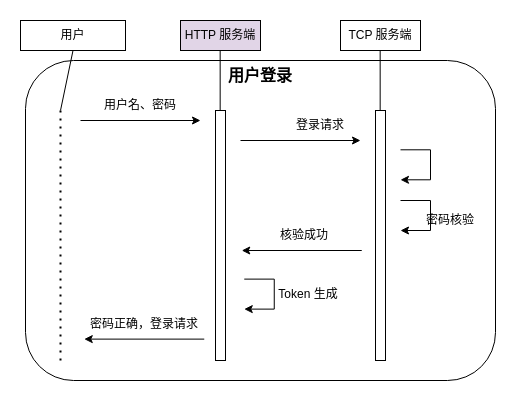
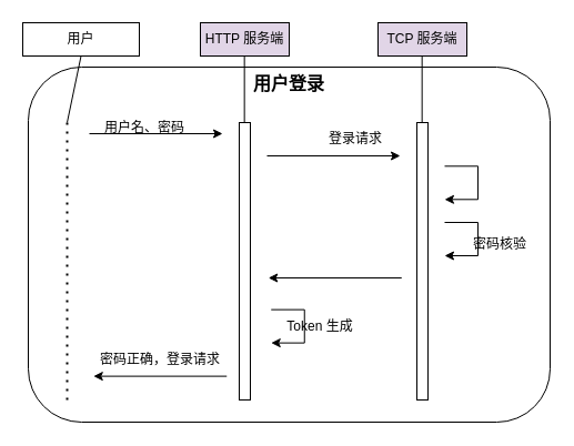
  <mxCell id="0" />
  <mxCell id="1" parent="0" />
  <mxCell id="2" value="" style="rounded=1;whiteSpace=wrap;html=1;" parent="1" vertex="1"><mxGeometry x="25" y="60" width="470" height="320" as="geometry" /></mxCell>
  <mxCell id="3" value="用户" style="rounded=0;whiteSpace=wrap;html=1;" parent="1" vertex="1"><mxGeometry x="20" y="20" width="105" height="30" as="geometry" /></mxCell>
  <mxCell id="4" value="HTTP 服务端" style="rounded=0;whiteSpace=wrap;html=1;fillColor=#e1d5e7;" parent="1" vertex="1"><mxGeometry x="180" y="20" width="80" height="30" as="geometry" /></mxCell>
- <mxCell id="5" value="TCP 服务端" style="rounded=0;whiteSpace=wrap;html=1;" parent="1" vertex="1"><mxGeometry x="340" y="20" width="80" height="30" as="geometry" /></mxCell>
+ <mxCell id="5" value="TCP 服务端" style="rounded=0;whiteSpace=wrap;html=1;fillColor=#e1d5e7;" parent="1" vertex="1"><mxGeometry x="340" y="20" width="80" height="30" as="geometry" /></mxCell>
  <mxCell id="6" value="" style="endArrow=none;dashed=1;html=1;dashPattern=1 3;strokeWidth=2;rounded=0;" parent="1" edge="1"><mxGeometry width="50" height="50" relative="1" as="geometry"><mxPoint x="60" y="360" as="sourcePoint" /><mxPoint x="60" y="110" as="targetPoint" /></mxGeometry></mxCell>
  <mxCell id="7" value="" style="rounded=0;whiteSpace=wrap;html=1;" parent="1" vertex="1"><mxGeometry x="215" y="110" width="10" height="250" as="geometry" /></mxCell>
  <mxCell id="8" value="" style="rounded=0;whiteSpace=wrap;html=1;" parent="1" vertex="1"><mxGeometry x="375" y="110" width="10" height="250" as="geometry" /></mxCell>
  <mxCell id="9" value="" style="endArrow=classic;html=1;rounded=0;" parent="1" edge="1"><mxGeometry width="50" height="50" relative="1" as="geometry"><mxPoint x="80" y="120" as="sourcePoint" /><mxPoint x="200" y="120" as="targetPoint" /></mxGeometry></mxCell>
- <mxCell id="10" value="用户名、密码" style="text;html=1;strokeColor=none;fillColor=none;align=center;verticalAlign=middle;whiteSpace=wrap;rounded=0;" parent="1" vertex="1"><mxGeometry x="100" y="90" width="80" height="30" as="geometry" /></mxCell>
+ <mxCell id="10" value="用户名、密码" style="text;html=1;strokeColor=none;fillColor=none;align=center;verticalAlign=middle;whiteSpace=wrap;rounded=0;" parent="1" vertex="1"><mxGeometry x="90" y="100" width="80" height="30" as="geometry" /></mxCell>
  <mxCell id="11" value="" style="endArrow=classic;html=1;rounded=0;" parent="1" edge="1"><mxGeometry width="50" height="50" relative="1" as="geometry"><mxPoint x="240" y="140" as="sourcePoint" /><mxPoint x="360" y="140" as="targetPoint" /></mxGeometry></mxCell>
  <mxCell id="12" value="登录请求" style="text;html=1;strokeColor=none;fillColor=none;align=center;verticalAlign=middle;whiteSpace=wrap;rounded=0;" parent="1" vertex="1"><mxGeometry x="280" y="110" width="80" height="30" as="geometry" /></mxCell>
  <mxCell id="13" value="" style="endArrow=classic;html=1;rounded=0;strokeWidth=1;" parent="1" edge="1"><mxGeometry width="50" height="50" relative="1" as="geometry"><mxPoint x="203.75" y="338.62" as="sourcePoint" /><mxPoint x="83.75" y="338.62" as="targetPoint" /></mxGeometry></mxCell>
  <mxCell id="14" value="密码正确，登录请求" style="text;html=1;strokeColor=none;fillColor=none;align=center;verticalAlign=middle;whiteSpace=wrap;rounded=0;" parent="1" vertex="1"><mxGeometry x="78.75" y="308.62" width="130" height="30" as="geometry" /></mxCell>
  <mxCell id="15" value="" style="edgeStyle=elbowEdgeStyle;elbow=horizontal;endArrow=classic;html=1;rounded=0;strokeWidth=1;" parent="1" edge="1"><mxGeometry width="50" height="50" relative="1" as="geometry"><mxPoint x="400" y="149.31" as="sourcePoint" /><mxPoint x="400" y="179.31" as="targetPoint" /><Array as="points"><mxPoint x="430" y="169.31" /></Array></mxGeometry></mxCell>
  <mxCell id="16" value="" style="edgeStyle=elbowEdgeStyle;elbow=horizontal;endArrow=classic;html=1;rounded=0;strokeWidth=1;" parent="1" edge="1"><mxGeometry width="50" height="50" relative="1" as="geometry"><mxPoint x="400" y="200" as="sourcePoint" /><mxPoint x="400" y="230" as="targetPoint" /><Array as="points"><mxPoint x="430" y="220" /></Array></mxGeometry></mxCell>
  <mxCell id="17" value="密码核验" style="text;html=1;strokeColor=none;fillColor=none;align=center;verticalAlign=middle;whiteSpace=wrap;rounded=0;" parent="1" vertex="1"><mxGeometry x="420" y="205" width="60" height="30" as="geometry" /></mxCell>
  <mxCell id="18" value="" style="endArrow=classic;html=1;rounded=0;strokeWidth=1;" parent="1" edge="1"><mxGeometry width="50" height="50" relative="1" as="geometry"><mxPoint x="361.25" y="250" as="sourcePoint" /><mxPoint x="241.25" y="250" as="targetPoint" /></mxGeometry></mxCell>
- <mxCell id="19" value="核验成功" style="text;html=1;strokeColor=none;fillColor=none;align=center;verticalAlign=middle;whiteSpace=wrap;rounded=0;dashed=1;" parent="1" vertex="1"><mxGeometry x="273.75" y="220" width="60" height="30" as="geometry" /></mxCell>
  <mxCell id="20" value="" style="edgeStyle=elbowEdgeStyle;elbow=horizontal;endArrow=classic;html=1;rounded=0;strokeWidth=1;" parent="1" edge="1"><mxGeometry width="50" height="50" relative="1" as="geometry"><mxPoint x="243.75" y="278.62" as="sourcePoint" /><mxPoint x="243.75" y="308.62" as="targetPoint" /><Array as="points"><mxPoint x="273.75" y="298.62" /></Array></mxGeometry></mxCell>
- <mxCell id="21" value="Token 生成" style="text;html=1;strokeColor=none;fillColor=none;align=center;verticalAlign=middle;whiteSpace=wrap;rounded=0;" parent="1" vertex="1"><mxGeometry x="273.75" y="278.62" width="67.5" height="30" as="geometry" /></mxCell>
+ <mxCell id="21" value="Token 生成" style="text;html=1;strokeColor=none;fillColor=none;align=center;verticalAlign=middle;whiteSpace=wrap;rounded=0;" parent="1" vertex="1"><mxGeometry x="253.75" y="278.62" width="67.5" height="30" as="geometry" /></mxCell>
  <mxCell id="22" value="&lt;font style=&quot;font-size: 16px;&quot;&gt;&lt;b&gt;用户登录&lt;/b&gt;&lt;/font&gt;" style="text;html=1;strokeColor=none;fillColor=none;align=center;verticalAlign=middle;whiteSpace=wrap;rounded=0;" parent="1" vertex="1"><mxGeometry x="135" y="60" width="250" height="30" as="geometry" /></mxCell>
  <mxCell id="23" value="" style="endArrow=none;html=1;rounded=0;fontSize=12;entryX=0.5;entryY=1;entryDx=0;entryDy=0;" parent="1" target="3" edge="1"><mxGeometry width="50" height="50" relative="1" as="geometry"><mxPoint x="60" y="110" as="sourcePoint" /><mxPoint x="300" y="150" as="targetPoint" /></mxGeometry></mxCell>
  <mxCell id="24" value="" style="endArrow=none;html=1;rounded=0;fontSize=12;entryX=0.5;entryY=1;entryDx=0;entryDy=0;" parent="1" edge="1"><mxGeometry width="50" height="50" relative="1" as="geometry"><mxPoint x="219.66" y="110" as="sourcePoint" /><mxPoint x="219.66" y="50" as="targetPoint" /></mxGeometry></mxCell>
  <mxCell id="25" value="" style="endArrow=none;html=1;rounded=0;fontSize=12;entryX=0.5;entryY=1;entryDx=0;entryDy=0;" parent="1" edge="1"><mxGeometry width="50" height="50" relative="1" as="geometry"><mxPoint x="379.66" y="110" as="sourcePoint" /><mxPoint x="379.66" y="50" as="targetPoint" /></mxGeometry></mxCell>
